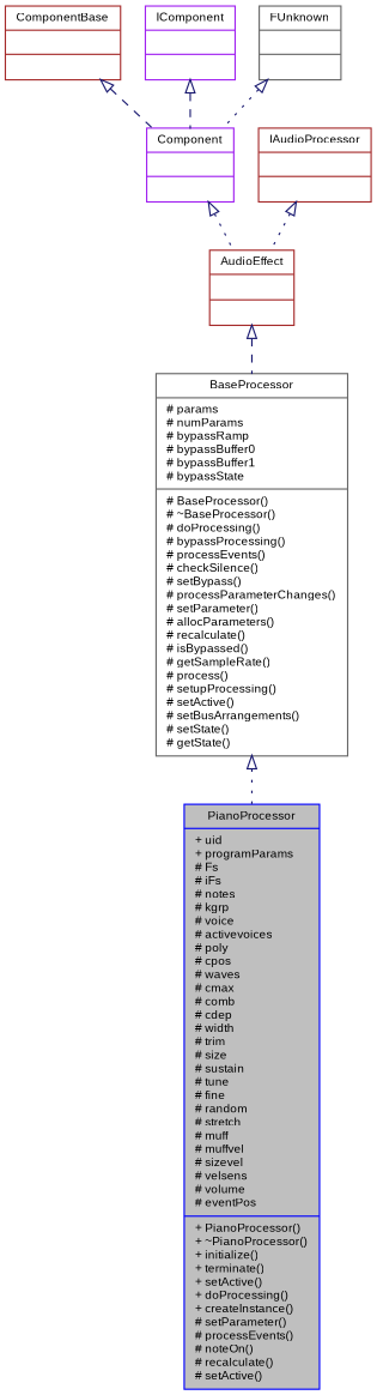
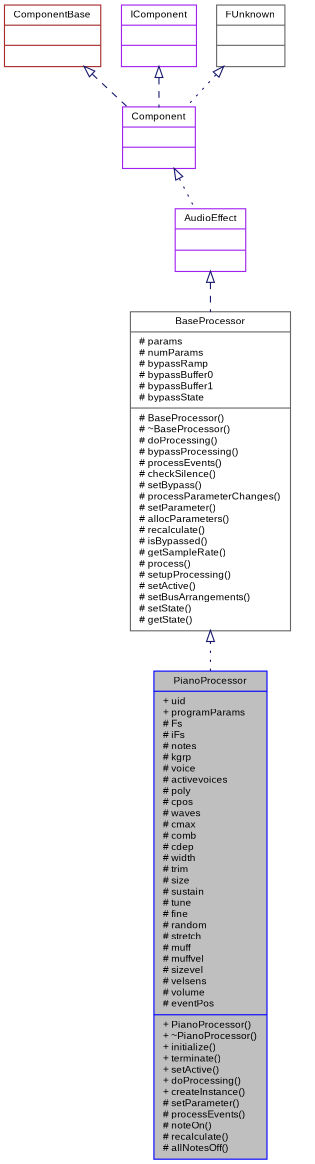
  digraph {
    node [color=purple fontname=Arial fontsize=9 shape=record]
    edge [arrowtail=empty color=midnightblue dir=back fontname=Arial fontsize=9 labelfontname=Arial labelfontsize=9 style=dotted]
-   n1 [color=blue fillcolor=grey75 fontcolor=black height=0.2 label="{PianoProcessor\n|+ uid\l+ programParams\l# Fs\l# iFs\l# notes\l# kgrp\l# voice\l# activevoices\l# poly\l# cpos\l# waves\l# cmax\l# comb\l# cdep\l# width\l# trim\l# size\l# sustain\l# tune\l# fine\l# random\l# stretch\l# muff\l# muffvel\l# sizevel\l# velsens\l# volume\l# eventPos\l|+ PianoProcessor()\l+ ~PianoProcessor()\l+ initialize()\l+ terminate()\l+ setActive()\l+ doProcessing()\l+ createInstance()\l# setParameter()\l# processEvents()\l# noteOn()\l# recalculate()\l# setActive()\l}" style=filled width=0.4]
+   n1 [color=blue fillcolor=grey75 fontcolor=black height=0.2 label="{PianoProcessor\n|+ uid\l+ programParams\l# Fs\l# iFs\l# notes\l# kgrp\l# voice\l# activevoices\l# poly\l# cpos\l# waves\l# cmax\l# comb\l# cdep\l# width\l# trim\l# size\l# sustain\l# tune\l# fine\l# random\l# stretch\l# muff\l# muffvel\l# sizevel\l# velsens\l# volume\l# eventPos\l|+ PianoProcessor()\l+ ~PianoProcessor()\l+ initialize()\l+ terminate()\l+ setActive()\l+ doProcessing()\l+ createInstance()\l# setParameter()\l# processEvents()\l# noteOn()\l# recalculate()\l# allNotesOff()\l}" style=filled width=0.4]
    n2 [color=gray40 height=0.2 label="{BaseProcessor\n|# params\l# numParams\l# bypassRamp\l# bypassBuffer0\l# bypassBuffer1\l# bypassState\l|# BaseProcessor()\l# ~BaseProcessor()\l# doProcessing()\l# bypassProcessing()\l# processEvents()\l# checkSilence()\l# setBypass()\l# processParameterChanges()\l# setParameter()\l# allocParameters()\l# recalculate()\l# isBypassed()\l# getSampleRate()\l# process()\l# setupProcessing()\l# setActive()\l# setBusArrangements()\l# setState()\l# getState()\l}" width=0.4]
-   n3 [color=brown height=0.2 label="{AudioEffect\n||}" width=0.4]
+   n3 [height=0.2 label="{AudioEffect\n||}" width=0.4]
    n4 [height=0.2 label="{Component\n||}" width=0.4]
    n5 [color=brown height=0.2 label="{ComponentBase\n||}" width=0.4]
    n6 [height=0.2 label="{IComponent\n||}" width=0.4]
-   n7 [color=brown height=0.2 label="{IAudioProcessor\n||}" width=0.4]
    n8 [color=gray40 height=0.2 label="{FUnknown\n||}" width=0.4]
    n2 -> n1
    n3 -> n2 [style=dashed]
    n4 -> n3
    n5 -> n4 [style=dashed]
    n6 -> n4 [style=dashed]
-   n7 -> n3
    n8 -> n4
  }
